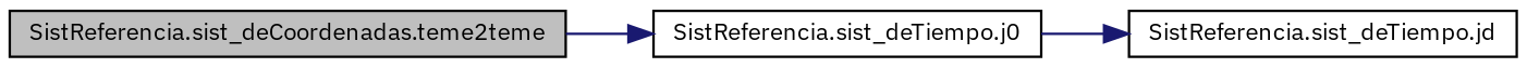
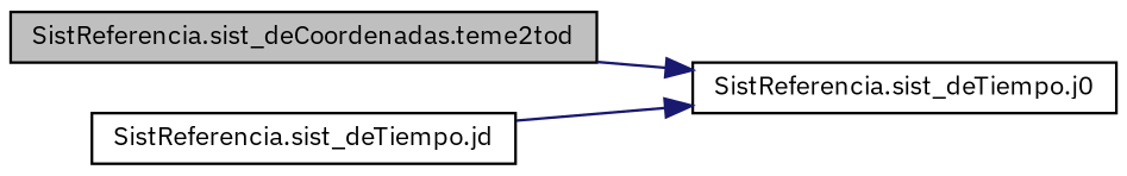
  digraph {
    fontname="IBM Plex Sans"
    rankdir=LR
    node [color=black fillcolor=white fontname="IBM Plex Sans" fontsize=10 shape=record style=filled]
    edge [color=midnightblue fontname="IBM Plex Sans" fontsize=10 labelfontname=Helvetica labelfontsize=10 style=solid]
-   n1 [fillcolor=grey75 fontcolor=black height=0.2 label="SistReferencia.sist_deCoordenadas.teme2teme" width=0.4]
+   n1 [fillcolor=grey75 fontcolor=black height=0.2 label="SistReferencia.sist_deCoordenadas.teme2tod" width=0.4]
    n2 [height=0.2 label="SistReferencia.sist_deTiempo.j0" width=0.4]
    n3 [height=0.2 label="SistReferencia.sist_deTiempo.jd" width=0.4]
    n1 -> n2
-   n2 -> n3
+   n3 -> n2
  }
